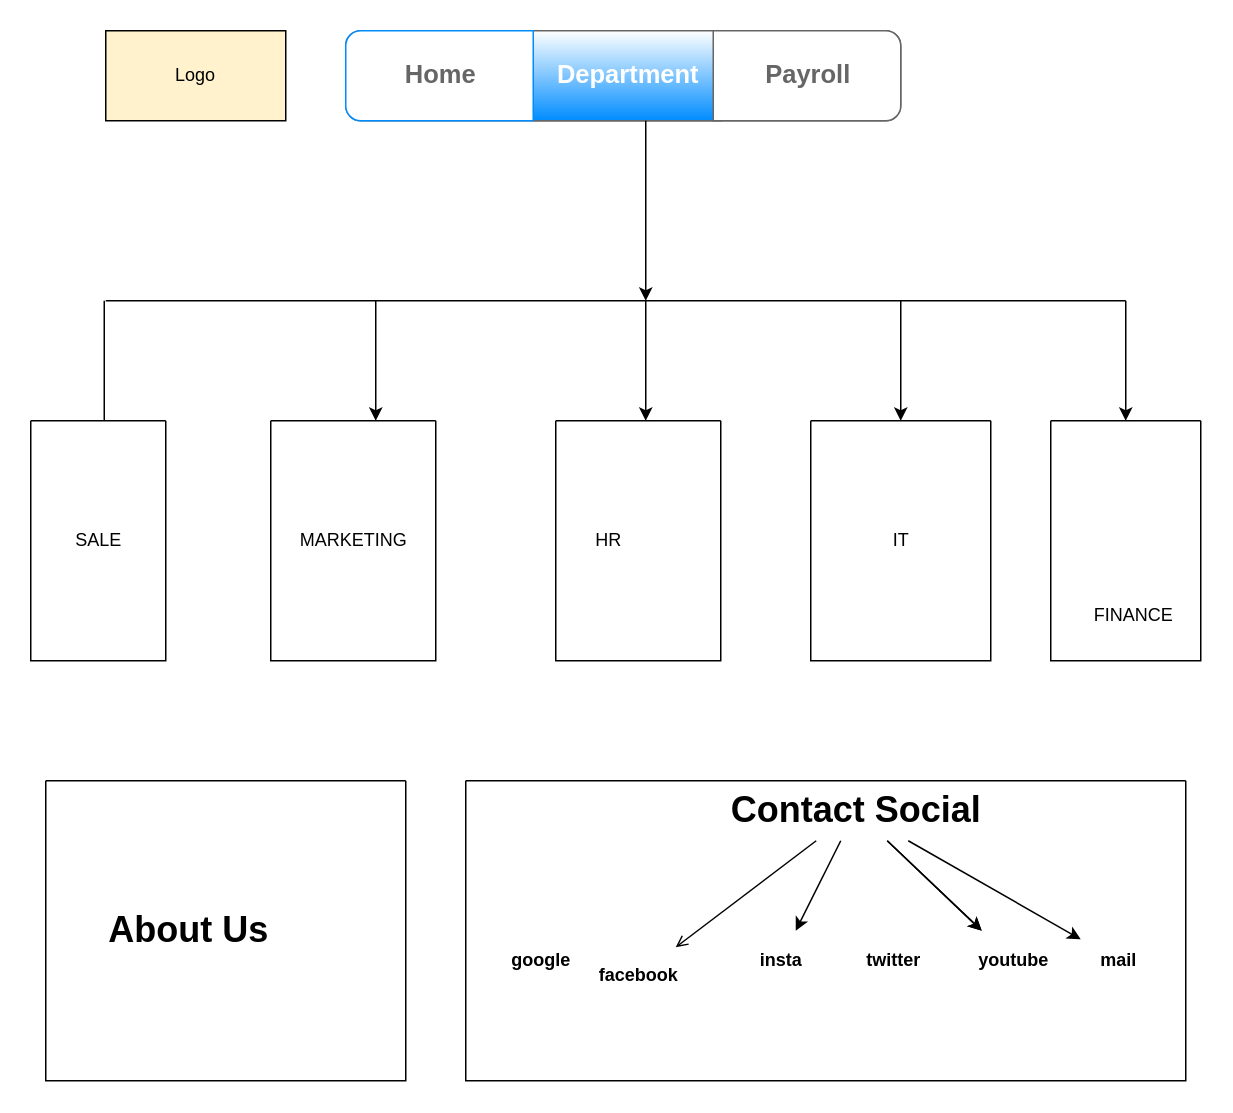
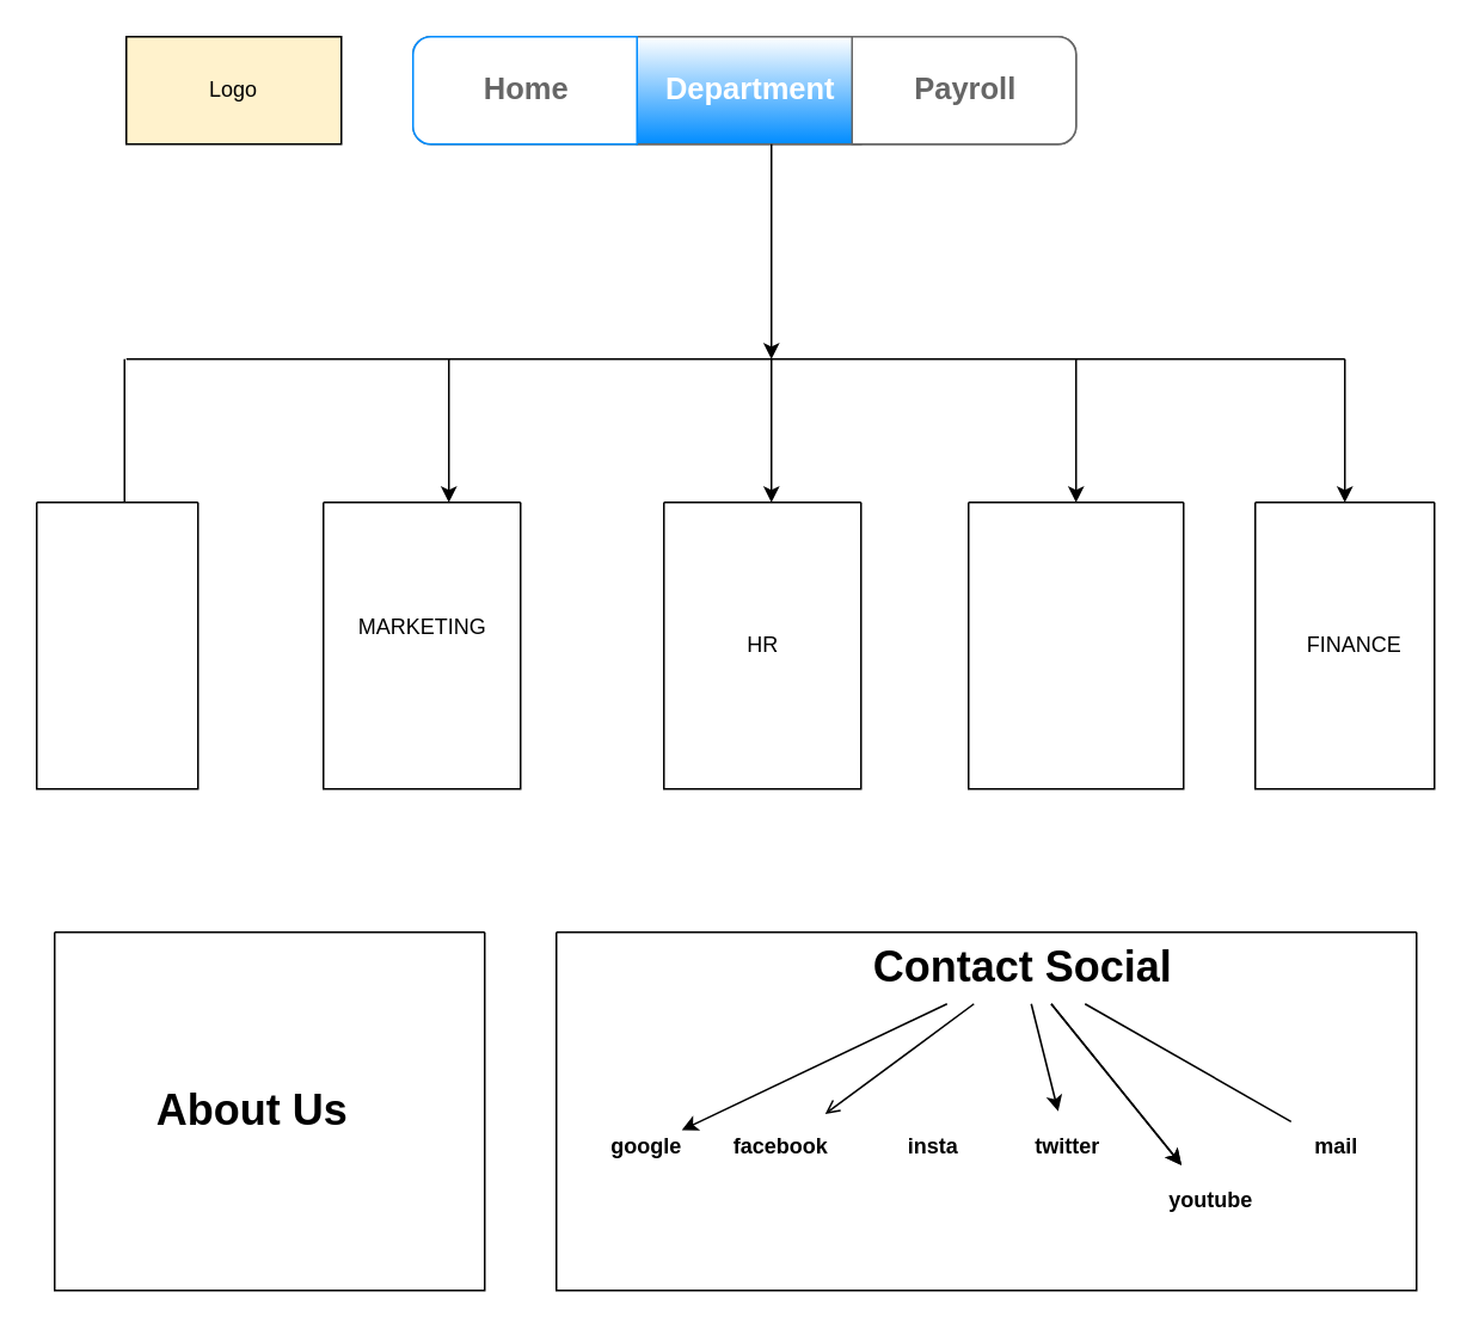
  <mxCell id="0" />
  <mxCell id="1" parent="0" />
  <mxCell id="2" value="Logo" style="rounded=0;whiteSpace=wrap;html=1;fillColor=#fff2cc;" parent="1" vertex="1"><mxGeometry x="70" y="20" width="120" height="60" as="geometry" /></mxCell>
  <mxCell id="3" value="" style="strokeWidth=1;shadow=0;dashed=0;align=center;html=1;shape=mxgraph.mockup.rrect;rSize=10;fillColor=#ffffff;strokeColor=#666666;" parent="1" vertex="1"><mxGeometry x="230" y="20" width="370" height="60" as="geometry" /></mxCell>
  <mxCell id="4" value="Department" style="strokeColor=inherit;fillColor=inherit;gradientColor=#008cff;strokeWidth=1;shadow=0;dashed=0;align=center;html=1;shape=mxgraph.mockup.rrect;rSize=0;fontSize=17;fontColor=#ffffff;fontStyle=1;resizeHeight=1;" parent="3" vertex="1"><mxGeometry width="125" height="60" relative="1" as="geometry"><mxPoint x="125" as="offset" /></mxGeometry></mxCell>
  <mxCell id="5" value="Payroll" style="strokeColor=inherit;fillColor=inherit;gradientColor=inherit;strokeWidth=1;shadow=0;dashed=0;align=center;html=1;shape=mxgraph.mockup.rightButton;rSize=10;fontSize=17;fontColor=#666666;fontStyle=1;resizeHeight=1;" parent="3" vertex="1"><mxGeometry x="1" width="125" height="60" relative="1" as="geometry"><mxPoint x="-125" as="offset" /></mxGeometry></mxCell>
  <mxCell id="6" value="Home" style="strokeWidth=1;shadow=0;dashed=0;align=center;html=1;shape=mxgraph.mockup.leftButton;rSize=10;fontSize=17;fontColor=#666666;fontStyle=1;fillColor=#ffffff;strokeColor=#008cff;resizeHeight=1;" parent="3" vertex="1"><mxGeometry width="125" height="60" relative="1" as="geometry" /></mxCell>
  <mxCell id="7" value="" style="endArrow=classic;html=1;exitX=0.6;exitY=1;exitDx=0;exitDy=0;exitPerimeter=0;" parent="1" source="4" edge="1"><mxGeometry width="50" height="50" relative="1" as="geometry"><mxPoint x="320" y="340" as="sourcePoint" /><mxPoint x="430" y="200" as="targetPoint" /></mxGeometry></mxCell>
  <mxCell id="8" value="" style="endArrow=none;html=1;" parent="1" edge="1"><mxGeometry width="50" height="50" relative="1" as="geometry"><mxPoint x="70" y="200" as="sourcePoint" /><mxPoint x="750" y="200" as="targetPoint" /></mxGeometry></mxCell>
  <mxCell id="9" value="" style="endArrow=classic;html=1;startArrow=none;" parent="1" source="14" edge="1"><mxGeometry width="50" height="50" relative="1" as="geometry"><mxPoint x="69" y="200" as="sourcePoint" /><mxPoint x="69" y="280" as="targetPoint" /></mxGeometry></mxCell>
  <mxCell id="10" value="" style="endArrow=classic;html=1;" parent="1" edge="1"><mxGeometry width="50" height="50" relative="1" as="geometry"><mxPoint x="430" y="200" as="sourcePoint" /><mxPoint x="430" y="280" as="targetPoint" /></mxGeometry></mxCell>
  <mxCell id="11" value="" style="endArrow=classic;html=1;" parent="1" edge="1"><mxGeometry width="50" height="50" relative="1" as="geometry"><mxPoint x="600" y="200" as="sourcePoint" /><mxPoint x="600" y="280" as="targetPoint" /></mxGeometry></mxCell>
  <mxCell id="12" value="" style="endArrow=classic;html=1;" parent="1" edge="1"><mxGeometry width="50" height="50" relative="1" as="geometry"><mxPoint x="750" y="200" as="sourcePoint" /><mxPoint x="750" y="280" as="targetPoint" /></mxGeometry></mxCell>
  <mxCell id="13" value="" style="endArrow=classic;html=1;" parent="1" edge="1"><mxGeometry width="50" height="50" relative="1" as="geometry"><mxPoint x="250" y="200" as="sourcePoint" /><mxPoint x="250" y="280" as="targetPoint" /></mxGeometry></mxCell>
  <mxCell id="14" value="" style="swimlane;startSize=0;" parent="1" vertex="1"><mxGeometry x="20" y="280" width="90" height="160" as="geometry" /></mxCell>
- <mxCell id="15" value="SALE" style="text;html=1;align=center;verticalAlign=middle;resizable=0;points=[];autosize=1;strokeColor=none;fillColor=none;" parent="14" vertex="1"><mxGeometry x="20" y="70" width="50" height="20" as="geometry" /></mxCell>
  <mxCell id="16" value="" style="endArrow=none;html=1;" parent="1" edge="1"><mxGeometry width="50" height="50" relative="1" as="geometry"><mxPoint x="69" y="200" as="sourcePoint" /><mxPoint x="69" y="280" as="targetPoint" /></mxGeometry></mxCell>
  <mxCell id="17" value="" style="swimlane;startSize=0;" parent="1" vertex="1"><mxGeometry x="370" y="280" width="110" height="160" as="geometry" /></mxCell>
- <mxCell id="18" value="HR" style="text;html=1;align=center;verticalAlign=middle;resizable=0;points=[];autosize=1;strokeColor=none;fillColor=none;" parent="17" vertex="1"><mxGeometry x="20" y="70" width="30" height="20" as="geometry" /></mxCell>
+ <mxCell id="18" value="HR" style="text;html=1;align=center;verticalAlign=middle;resizable=0;points=[];autosize=1;strokeColor=none;fillColor=none;" parent="17" vertex="1"><mxGeometry x="40" y="70" width="30" height="20" as="geometry" /></mxCell>
  <mxCell id="19" value="" style="swimlane;startSize=0;" parent="1" vertex="1"><mxGeometry x="700" y="280" width="100" height="160" as="geometry" /></mxCell>
- <mxCell id="20" value="FINANCE" style="text;html=1;align=center;verticalAlign=middle;resizable=0;points=[];autosize=1;strokeColor=none;fillColor=none;" parent="19" vertex="1"><mxGeometry x="20" y="120" width="70" height="20" as="geometry" /></mxCell>
+ <mxCell id="20" value="FINANCE" style="text;html=1;align=center;verticalAlign=middle;resizable=0;points=[];autosize=1;strokeColor=none;fillColor=none;" parent="19" vertex="1"><mxGeometry x="20" y="70" width="70" height="20" as="geometry" /></mxCell>
  <mxCell id="21" value="" style="swimlane;startSize=0;" parent="1" vertex="1"><mxGeometry x="540" y="280" width="120" height="160" as="geometry" /></mxCell>
- <mxCell id="22" value="IT" style="text;html=1;align=center;verticalAlign=middle;resizable=0;points=[];autosize=1;strokeColor=none;fillColor=none;" parent="21" vertex="1"><mxGeometry x="45" y="70" width="30" height="20" as="geometry" /></mxCell>
  <mxCell id="23" value="" style="swimlane;startSize=0;" parent="1" vertex="1"><mxGeometry x="180" y="280" width="110" height="160" as="geometry" /></mxCell>
- <mxCell id="24" value="MARKETING" style="text;html=1;align=center;verticalAlign=middle;resizable=0;points=[];autosize=1;strokeColor=none;fillColor=none;" parent="23" vertex="1"><mxGeometry x="10" y="70" width="90" height="20" as="geometry" /></mxCell>
+ <mxCell id="24" value="MARKETING" style="text;html=1;align=center;verticalAlign=middle;resizable=0;points=[];autosize=1;strokeColor=none;fillColor=none;" parent="23" vertex="1"><mxGeometry x="10" y="60" width="90" height="20" as="geometry" /></mxCell>
  <mxCell id="25" value="" style="swimlane;startSize=0;fontFamily=Helvetica;fontSize=12;fontColor=default;fillColor=none;gradientColor=none;html=1;" parent="1" vertex="1"><mxGeometry x="30" y="520" width="240" height="200" as="geometry" /></mxCell>
- <mxCell id="26" value="About Us" style="text;strokeColor=none;fillColor=none;html=1;fontSize=24;fontStyle=1;verticalAlign=middle;align=center;fontFamily=Helvetica;fontColor=default;" parent="25" vertex="1"><mxGeometry x="45" y="80" width="100" height="40" as="geometry" /></mxCell>
+ <mxCell id="26" value="About Us" style="text;strokeColor=none;fillColor=none;html=1;fontSize=24;fontStyle=1;verticalAlign=middle;align=center;fontFamily=Helvetica;fontColor=default;" parent="25" vertex="1"><mxGeometry x="60" y="80" width="100" height="40" as="geometry" /></mxCell>
  <mxCell id="27" value="" style="swimlane;startSize=0;fontFamily=Helvetica;fontSize=12;fontColor=default;fillColor=none;gradientColor=none;html=1;" parent="1" vertex="1"><mxGeometry x="310" y="520" width="480" height="200" as="geometry" /></mxCell>
- <mxCell id="28" value="" style="edgeStyle=none;html=1;fontFamily=Helvetica;fontSize=12;fontColor=default;" parent="27" source="31" target="34" edge="1"><mxGeometry relative="1" as="geometry" /></mxCell>
  <mxCell id="29" value="" style="edgeStyle=none;html=1;fontFamily=Helvetica;fontSize=12;fontColor=default;" parent="27" source="31" target="35" edge="1"><mxGeometry relative="1" as="geometry" /></mxCell>
  <mxCell id="30" value="" style="edgeStyle=none;html=1;fontFamily=Helvetica;fontSize=12;fontColor=default;" parent="27" source="31" target="35" edge="1"><mxGeometry relative="1" as="geometry" /></mxCell>
  <mxCell id="31" value="Contact Social" style="text;strokeColor=none;fillColor=none;html=1;fontSize=24;fontStyle=1;verticalAlign=middle;align=center;fontFamily=Helvetica;fontColor=default;" parent="27" vertex="1"><mxGeometry x="210" width="100" height="40" as="geometry" /></mxCell>
- <mxCell id="32" value="facebook" style="text;strokeColor=none;fillColor=none;html=1;fontSize=12;fontStyle=1;verticalAlign=middle;align=center;fontFamily=Helvetica;fontColor=default;" parent="27" vertex="1"><mxGeometry x="90" y="110" width="50" height="40" as="geometry" /></mxCell>
+ <mxCell id="32" value="facebook" style="text;strokeColor=none;fillColor=none;html=1;fontSize=12;fontStyle=1;verticalAlign=middle;align=center;fontFamily=Helvetica;fontColor=default;" parent="27" vertex="1"><mxGeometry x="100" y="100" width="50" height="40" as="geometry" /></mxCell>
  <mxCell id="33" value="" style="edgeStyle=none;html=1;fontFamily=Helvetica;fontSize=12;fontColor=default;endArrow=open;" parent="27" source="31" target="32" edge="1"><mxGeometry relative="1" as="geometry" /></mxCell>
  <mxCell id="34" value="insta" style="text;strokeColor=none;fillColor=none;html=1;fontSize=12;fontStyle=1;verticalAlign=middle;align=center;fontFamily=Helvetica;fontColor=default;" parent="27" vertex="1"><mxGeometry x="190" y="100" width="40" height="40" as="geometry" /></mxCell>
- <mxCell id="35" value="youtube" style="text;strokeColor=none;fillColor=none;html=1;fontSize=12;fontStyle=1;verticalAlign=middle;align=center;fontFamily=Helvetica;fontColor=default;" parent="27" vertex="1"><mxGeometry x="340" y="100" width="50" height="40" as="geometry" /></mxCell>
+ <mxCell id="35" value="youtube" style="text;strokeColor=none;fillColor=none;html=1;fontSize=12;fontStyle=1;verticalAlign=middle;align=center;fontFamily=Helvetica;fontColor=default;" parent="27" vertex="1"><mxGeometry x="340" y="130" width="50" height="40" as="geometry" /></mxCell>
  <mxCell id="36" value="google" style="text;strokeColor=none;fillColor=none;html=1;fontSize=12;fontStyle=1;verticalAlign=middle;align=center;fontFamily=Helvetica;fontColor=default;" parent="27" vertex="1"><mxGeometry x="30" y="100" width="40" height="40" as="geometry" /></mxCell>
+ <mxCell id="37" value="" style="edgeStyle=none;html=1;fontFamily=Helvetica;fontSize=12;fontColor=default;" parent="27" source="31" target="36" edge="1"><mxGeometry relative="1" as="geometry" /></mxCell>
  <mxCell id="38" value="twitter" style="text;strokeColor=none;fillColor=none;html=1;fontSize=12;fontStyle=1;verticalAlign=middle;align=center;fontFamily=Helvetica;fontColor=default;" parent="27" vertex="1"><mxGeometry x="250" y="100" width="70" height="40" as="geometry" /></mxCell>
+ <mxCell id="39" value="" style="edgeStyle=none;html=1;fontFamily=Helvetica;fontSize=12;fontColor=default;" parent="27" source="31" target="38" edge="1"><mxGeometry relative="1" as="geometry" /></mxCell>
  <mxCell id="40" value="mail" style="text;strokeColor=none;fillColor=none;html=1;fontSize=12;fontStyle=1;verticalAlign=middle;align=center;fontFamily=Helvetica;fontColor=default;" parent="27" vertex="1"><mxGeometry x="410" y="100" width="50" height="40" as="geometry" /></mxCell>
- <mxCell id="41" value="" style="edgeStyle=none;html=1;fontFamily=Helvetica;fontSize=12;fontColor=default;" parent="27" source="31" target="40" edge="1"><mxGeometry relative="1" as="geometry" /></mxCell>
+ <mxCell id="41" value="" style="edgeStyle=none;html=1;fontFamily=Helvetica;fontSize=12;fontColor=default;endArrow=none;" parent="27" source="31" target="40" edge="1"><mxGeometry relative="1" as="geometry" /></mxCell>
